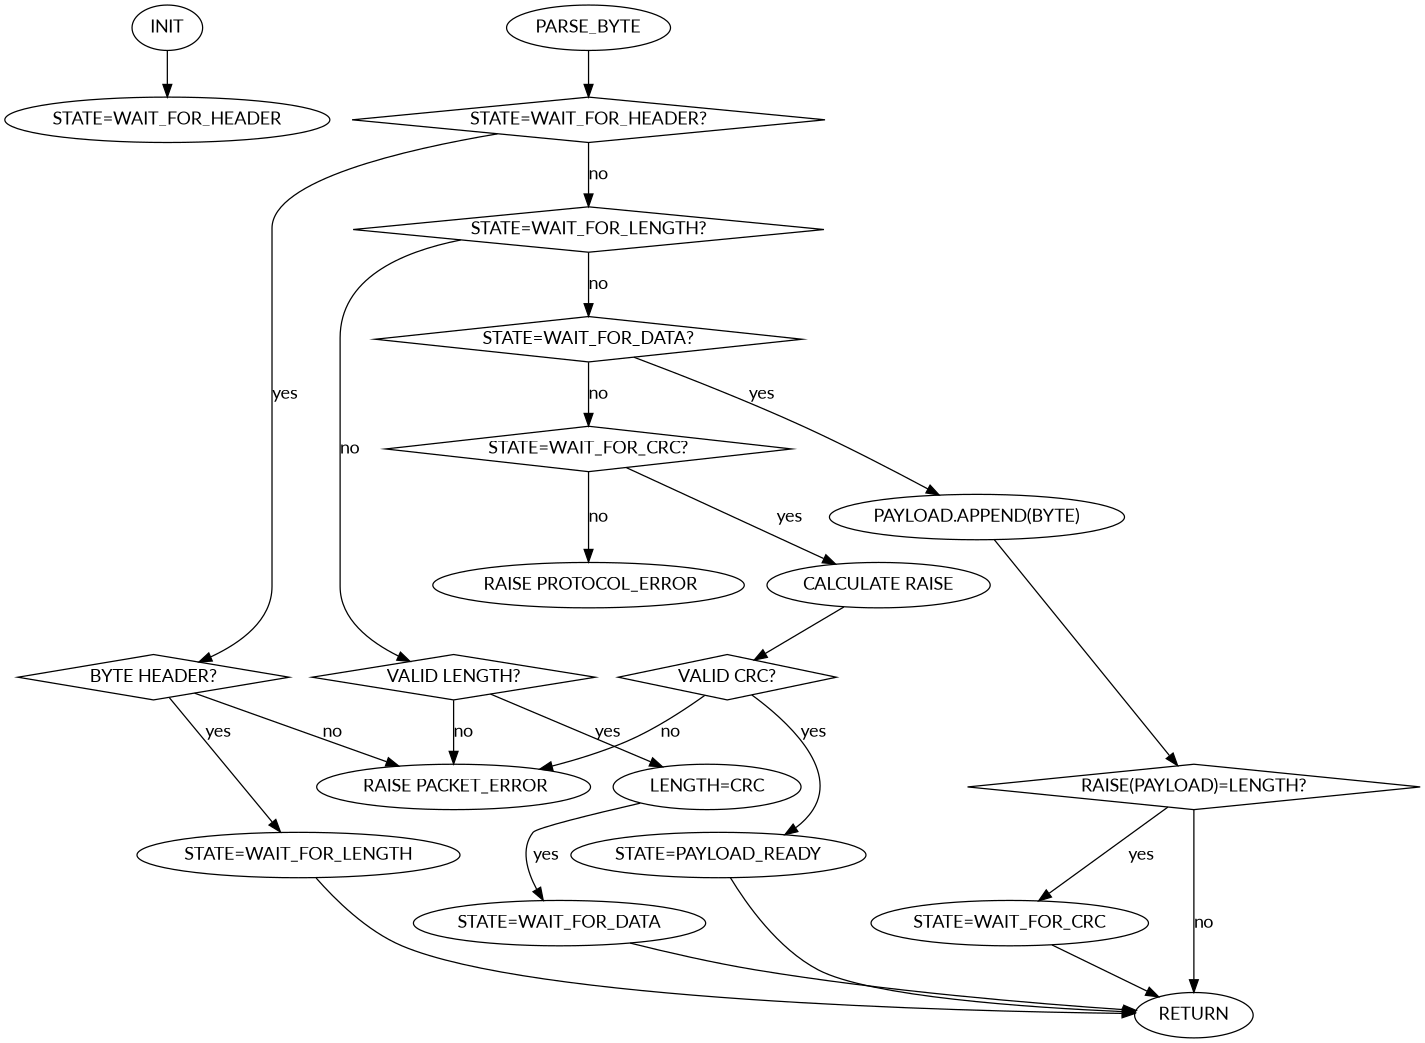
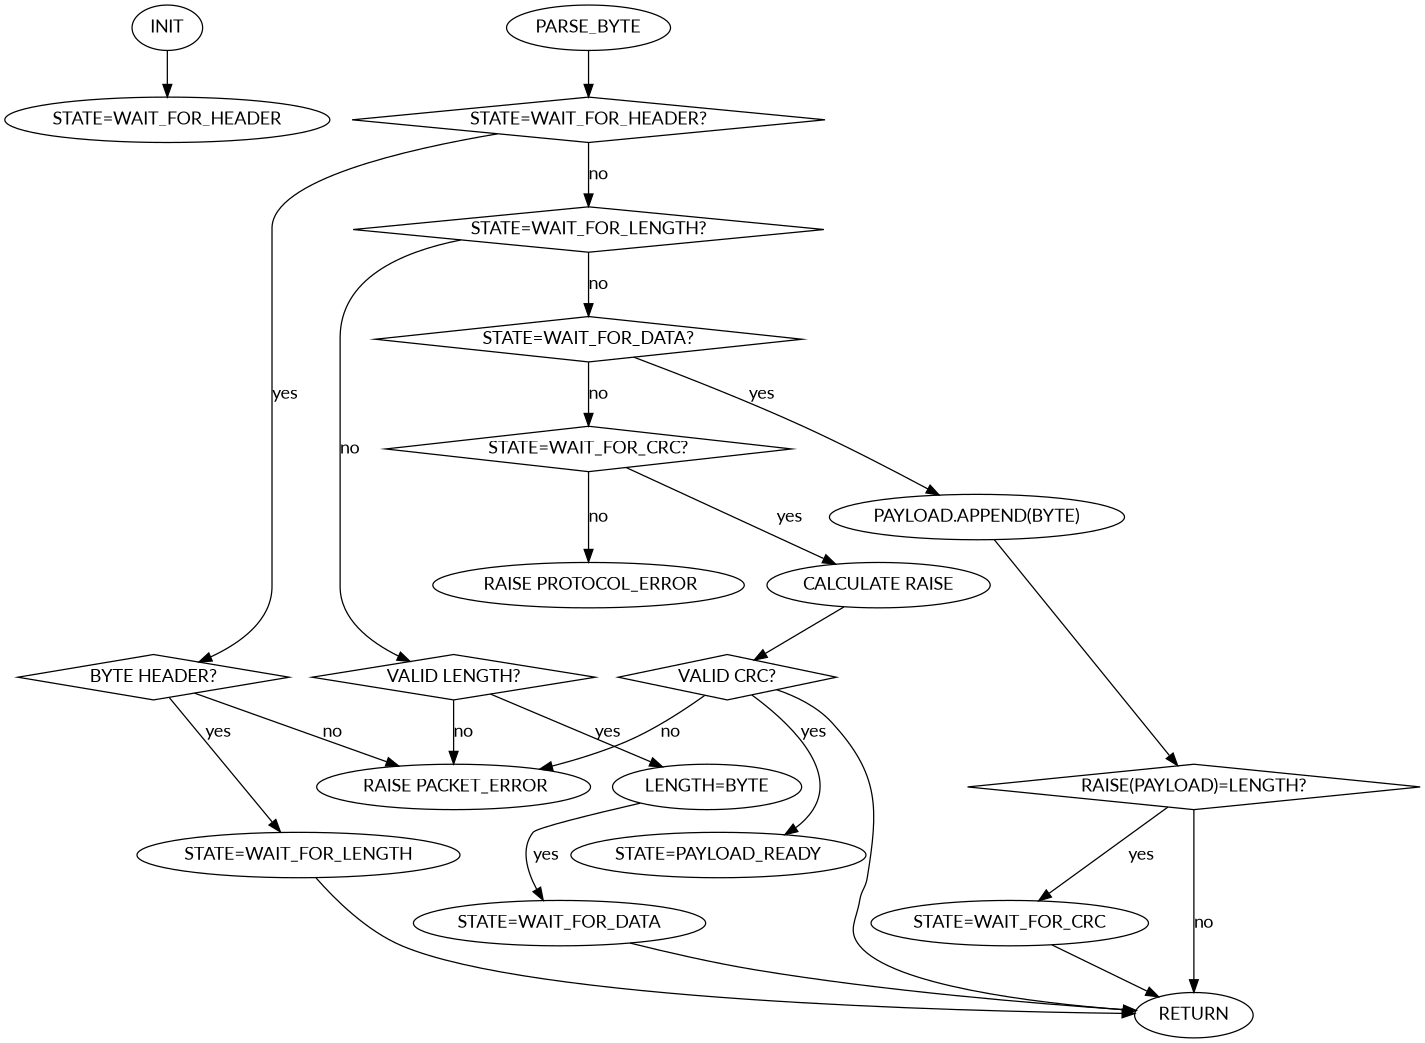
  digraph {
    fontname=Lato
    rankdir=TB
    node [fontname=Lato]
    edge [fontname=Lato]
    INIT
    "STATE=WAIT_FOR_HEADER"
    "STATE=WAIT_FOR_HEADER?" [shape=diamond]
    n4 [label="BYTE HEADER?" shape=diamond]
    "STATE=WAIT_FOR_LENGTH?" [shape=diamond]
    PARSE_BYTE
    "STATE=WAIT_FOR_LENGTH"
    " RAISE PACKET_ERROR"
    "VALID LENGTH?" [shape=diamond]
    "STATE=WAIT_FOR_DATA?" [shape=diamond]
    RETURN
-   "LENGTH=BYTE" [label="LENGTH=CRC"]
+   "LENGTH=BYTE"
    "PAYLOAD.APPEND(BYTE)"
    "STATE=WAIT_FOR_CRC?" [shape=diamond]
    "STATE=WAIT_FOR_DATA"
    n16 [label="RAISE(PAYLOAD)=LENGTH?" shape=diamond]
    n17 [label="CALCULATE RAISE"]
    " RAISE PROTOCOL_ERROR"
    "STATE=WAIT_FOR_CRC"
    "VALID CRC?" [shape=diamond]
    "STATE=PAYLOAD_READY"
    INIT -> "STATE=WAIT_FOR_HEADER"
    "STATE=WAIT_FOR_HEADER?" -> n4 [label=yes]
    "STATE=WAIT_FOR_HEADER?" -> "STATE=WAIT_FOR_LENGTH?" [label=no weight=10]
    n4 -> "STATE=WAIT_FOR_LENGTH" [label=yes]
    n4 -> " RAISE PACKET_ERROR" [label=no weight=10]
    "STATE=WAIT_FOR_LENGTH?" -> "VALID LENGTH?" [label=no]
    "STATE=WAIT_FOR_LENGTH?" -> "STATE=WAIT_FOR_DATA?" [label=no weight=10]
    PARSE_BYTE -> "STATE=WAIT_FOR_HEADER?"
    "STATE=WAIT_FOR_LENGTH" -> RETURN
    "VALID LENGTH?" -> " RAISE PACKET_ERROR" [label=no weight=10]
    "VALID LENGTH?" -> "LENGTH=BYTE" [label=yes]
    "STATE=WAIT_FOR_DATA?" -> "PAYLOAD.APPEND(BYTE)" [label=yes]
    "STATE=WAIT_FOR_DATA?" -> "STATE=WAIT_FOR_CRC?" [label=no weight=10]
    "LENGTH=BYTE" -> "STATE=WAIT_FOR_DATA" [label=yes]
    "PAYLOAD.APPEND(BYTE)" -> n16
    "STATE=WAIT_FOR_CRC?" -> n17 [label=yes]
    "STATE=WAIT_FOR_CRC?" -> " RAISE PROTOCOL_ERROR" [label=no weight=10]
    "STATE=WAIT_FOR_DATA" -> RETURN
    n16 -> RETURN [label=no weight=10]
    n16 -> "STATE=WAIT_FOR_CRC" [label=yes]
    n17 -> "VALID CRC?"
    "STATE=WAIT_FOR_CRC" -> RETURN
    "VALID CRC?" -> " RAISE PACKET_ERROR" [label=no weight=10]
    "VALID CRC?" -> "STATE=PAYLOAD_READY" [label=yes]
-   "STATE=PAYLOAD_READY" -> RETURN
+   "VALID CRC?" -> RETURN
  }
